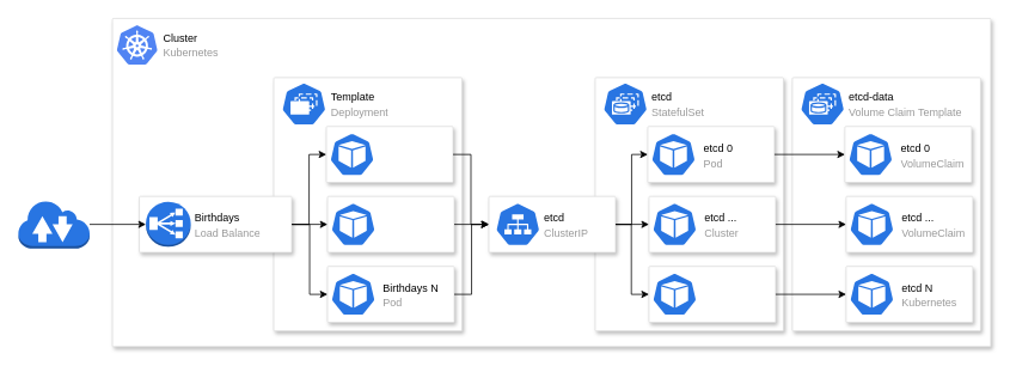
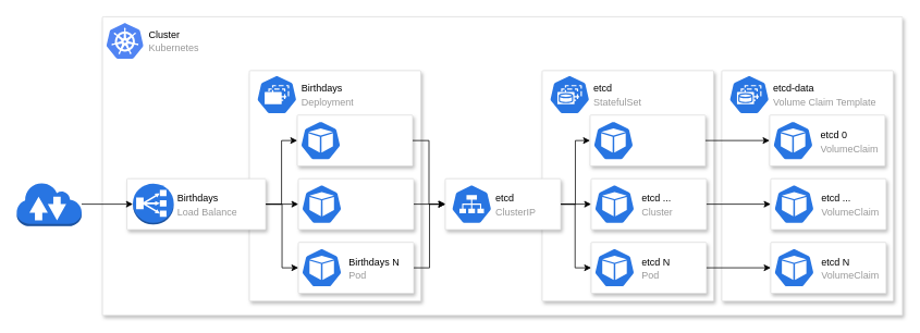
  <mxCell id="0" />
  <mxCell id="1" parent="0" />
  <mxCell id="2" value="" style="strokeColor=#dddddd;shadow=1;strokeWidth=1;rounded=1;absoluteArcSize=1;arcSize=2;" vertex="1" parent="1"><mxGeometry x="125" y="20" width="980" height="366" as="geometry" /></mxCell>
  <mxCell id="3" value="&lt;font color=&quot;#000000&quot;&gt;Cluster&lt;/font&gt;&lt;br&gt;Kubernetes" style="sketch=0;dashed=0;connectable=0;html=1;fillColor=#5184F3;strokeColor=none;shape=mxgraph.gcp2.kubernetes_logo;part=1;labelPosition=right;verticalLabelPosition=middle;align=left;verticalAlign=middle;spacingLeft=5;fontColor=#999999;fontSize=12;" vertex="1" parent="2"><mxGeometry width="45" height="43.65" relative="1" as="geometry"><mxPoint x="5" y="7.675" as="offset" /></mxGeometry></mxCell>
  <mxCell id="4" value="" style="strokeColor=#dddddd;shadow=1;strokeWidth=1;rounded=1;absoluteArcSize=1;arcSize=2;" vertex="1" parent="1"><mxGeometry x="305" y="86" width="210" height="282.44" as="geometry" /></mxCell>
- <mxCell id="5" value="&lt;h1 style=&quot;line-height: 0.7&quot;&gt;&lt;font color=&quot;#000000&quot; style=&quot;font-size: 12px ; font-weight: 400&quot;&gt;Template&lt;/font&gt;&lt;br style=&quot;font-size: 12px ; font-weight: 400 ; color: rgb(153 , 153 , 153)&quot;&gt;&lt;span style=&quot;font-size: 12px ; font-weight: 400 ; color: rgb(153 , 153 , 153) ; line-height: 1&quot;&gt;Deployment&lt;/span&gt;&lt;br&gt;&lt;/h1&gt;" style="text;html=1;strokeColor=none;fillColor=none;spacing=5;spacingTop=-20;whiteSpace=wrap;overflow=hidden;rounded=0;align=left;" vertex="1" parent="1"><mxGeometry x="363.667" y="90.44" width="124.0" height="50" as="geometry" /></mxCell>
+ <mxCell id="5" value="&lt;h1 style=&quot;line-height: 0.7&quot;&gt;&lt;font color=&quot;#000000&quot; style=&quot;font-size: 12px ; font-weight: 400&quot;&gt;Birthdays&lt;/font&gt;&lt;br style=&quot;font-size: 12px ; font-weight: 400 ; color: rgb(153 , 153 , 153)&quot;&gt;&lt;span style=&quot;font-size: 12px ; font-weight: 400 ; color: rgb(153 , 153 , 153) ; line-height: 1&quot;&gt;Deployment&lt;/span&gt;&lt;br&gt;&lt;/h1&gt;" style="text;html=1;strokeColor=none;fillColor=none;spacing=5;spacingTop=-20;whiteSpace=wrap;overflow=hidden;rounded=0;align=left;" vertex="1" parent="1"><mxGeometry x="363.667" y="90.44" width="124.0" height="50" as="geometry" /></mxCell>
  <mxCell id="6" value="" style="strokeColor=#dddddd;shadow=1;strokeWidth=1;rounded=1;absoluteArcSize=1;arcSize=2;" vertex="1" parent="1"><mxGeometry x="363.67" y="140.44" width="141.33" height="62.44" as="geometry" /></mxCell>
  <mxCell id="7" value="" style="sketch=0;html=1;dashed=0;whitespace=wrap;fillColor=#2875E2;strokeColor=#ffffff;points=[[0.005,0.63,0],[0.1,0.2,0],[0.9,0.2,0],[0.5,0,0],[0.995,0.63,0],[0.72,0.99,0],[0.5,1,0],[0.28,0.99,0]];shape=mxgraph.kubernetes.icon;prIcon=pod" vertex="1" parent="1"><mxGeometry x="367.33" y="146.66" width="50" height="50" as="geometry" /></mxCell>
  <mxCell id="8" value="" style="endArrow=classic;html=1;rounded=0;fontSize=12;entryX=0;entryY=0.5;entryDx=0;entryDy=0;edgeStyle=orthogonalEdgeStyle;exitX=1;exitY=0.5;exitDx=0;exitDy=0;" edge="1" parent="1" source="15" target="6"><mxGeometry width="50" height="50" relative="1" as="geometry"><mxPoint x="325" y="289.44" as="sourcePoint" /><mxPoint x="367.33" y="239.44" as="targetPoint" /></mxGeometry></mxCell>
  <mxCell id="9" value="" style="strokeColor=#dddddd;shadow=1;strokeWidth=1;rounded=1;absoluteArcSize=1;arcSize=2;" vertex="1" parent="1"><mxGeometry x="365" y="218.44" width="141.33" height="62.44" as="geometry" /></mxCell>
  <mxCell id="10" value="" style="sketch=0;html=1;dashed=0;whitespace=wrap;fillColor=#2875E2;strokeColor=#ffffff;points=[[0.005,0.63,0],[0.1,0.2,0],[0.9,0.2,0],[0.5,0,0],[0.995,0.63,0],[0.72,0.99,0],[0.5,1,0],[0.28,0.99,0]];shape=mxgraph.kubernetes.icon;prIcon=pod" vertex="1" parent="1"><mxGeometry x="368.66" y="224.66" width="50" height="50" as="geometry" /></mxCell>
  <mxCell id="11" value="" style="strokeColor=#dddddd;shadow=1;strokeWidth=1;rounded=1;absoluteArcSize=1;arcSize=2;" vertex="1" parent="1"><mxGeometry x="365" y="296.44" width="141.33" height="62.44" as="geometry" /></mxCell>
  <mxCell id="12" value="&lt;h1 style=&quot;line-height: 0.7&quot;&gt;&lt;font color=&quot;#000000&quot; style=&quot;font-size: 12px ; font-weight: 400&quot;&gt;Birthdays N&lt;/font&gt;&lt;br style=&quot;font-size: 12px ; font-weight: 400 ; color: rgb(153 , 153 , 153)&quot;&gt;&lt;span style=&quot;font-size: 12px ; font-weight: 400 ; color: rgb(153 , 153 , 153) ; line-height: 1&quot;&gt;Pod&lt;/span&gt;&lt;br&gt;&lt;/h1&gt;" style="text;html=1;strokeColor=none;fillColor=none;spacing=5;spacingTop=-20;whiteSpace=wrap;overflow=hidden;rounded=0;align=left;" vertex="1" parent="1"><mxGeometry x="422.33" y="302.66" width="72.67" height="50" as="geometry" /></mxCell>
  <mxCell id="13" value="" style="sketch=0;html=1;dashed=0;whitespace=wrap;fillColor=#2875E2;strokeColor=#ffffff;points=[[0.005,0.63,0],[0.1,0.2,0],[0.9,0.2,0],[0.5,0,0],[0.995,0.63,0],[0.72,0.99,0],[0.5,1,0],[0.28,0.99,0]];shape=mxgraph.kubernetes.icon;prIcon=pod" vertex="1" parent="1"><mxGeometry x="368.66" y="302.66" width="50" height="50" as="geometry" /></mxCell>
  <mxCell id="14" value="" style="group" vertex="1" connectable="0" parent="1"><mxGeometry x="155" y="218.44" width="170" height="62.44" as="geometry" /></mxCell>
  <mxCell id="15" value="" style="strokeColor=#dddddd;shadow=1;strokeWidth=1;rounded=1;absoluteArcSize=1;arcSize=2;" vertex="1" parent="14"><mxGeometry width="170" height="62.44" as="geometry" /></mxCell>
  <mxCell id="16" value="" style="outlineConnect=0;dashed=0;verticalLabelPosition=bottom;verticalAlign=top;align=center;html=1;shape=mxgraph.aws3.classic_load_balancer;fillColor=#2875E2;strokeColor=#001DBC;fontColor=#ffffff;" vertex="1" parent="14"><mxGeometry x="7.33" y="6.22" width="50.0" height="50" as="geometry" /></mxCell>
  <mxCell id="17" value="&lt;h1 style=&quot;line-height: 0.7&quot;&gt;&lt;font color=&quot;#000000&quot; style=&quot;font-size: 12px ; font-weight: 400&quot;&gt;Birthdays&lt;/font&gt;&lt;br style=&quot;font-size: 12px ; font-weight: 400 ; color: rgb(153 , 153 , 153)&quot;&gt;&lt;font color=&quot;#999999&quot;&gt;&lt;span style=&quot;font-size: 12px ; font-weight: 400&quot;&gt;Load Balance&lt;/span&gt;&lt;/font&gt;&lt;/h1&gt;" style="text;html=1;strokeColor=none;fillColor=none;spacing=5;spacingTop=-20;whiteSpace=wrap;overflow=hidden;rounded=0;align=left;" vertex="1" parent="14"><mxGeometry x="57.33" y="6.22" width="82.67" height="50" as="geometry" /></mxCell>
  <mxCell id="18" value="" style="endArrow=classic;html=1;rounded=0;fontSize=12;entryX=0;entryY=0.5;entryDx=0;entryDy=0;edgeStyle=orthogonalEdgeStyle;exitX=1;exitY=0.5;exitDx=0;exitDy=0;" edge="1" parent="1" source="15" target="11"><mxGeometry width="50" height="50" relative="1" as="geometry"><mxPoint x="335" y="259.66" as="sourcePoint" /><mxPoint x="373.67" y="181.66" as="targetPoint" /><Array as="points"><mxPoint x="345" y="250" /><mxPoint x="345" y="328" /></Array></mxGeometry></mxCell>
  <mxCell id="19" value="" style="endArrow=classic;html=1;rounded=0;fontSize=12;entryX=0;entryY=0.5;entryDx=0;entryDy=0;exitX=1;exitY=0.5;exitDx=0;exitDy=0;" edge="1" parent="1" source="15" target="9"><mxGeometry width="50" height="50" relative="1" as="geometry"><mxPoint x="345" y="436" as="sourcePoint" /><mxPoint x="395" y="386" as="targetPoint" /></mxGeometry></mxCell>
  <mxCell id="20" value="" style="sketch=0;html=1;dashed=0;whitespace=wrap;fillColor=#2875E2;strokeColor=#ffffff;points=[[0.005,0.63,0],[0.1,0.2,0],[0.9,0.2,0],[0.5,0,0],[0.995,0.63,0],[0.72,0.99,0],[0.5,1,0],[0.28,0.99,0]];shape=mxgraph.kubernetes.icon;prIcon=rs;fontSize=12;align=left;" vertex="1" parent="1"><mxGeometry x="313.67" y="90.44" width="50" height="50" as="geometry" /></mxCell>
  <mxCell id="21" value="" style="group" vertex="1" connectable="0" parent="1"><mxGeometry x="595" y="86" width="400" height="282.44" as="geometry" /></mxCell>
  <mxCell id="22" value="" style="strokeColor=#dddddd;shadow=1;strokeWidth=1;rounded=1;absoluteArcSize=1;arcSize=2;" vertex="1" parent="21"><mxGeometry x="68.67" width="210" height="282.44" as="geometry" /></mxCell>
  <mxCell id="23" value="&lt;h1 style=&quot;line-height: 0.7&quot;&gt;&lt;font color=&quot;#000000&quot; style=&quot;font-size: 12px ; font-weight: 400&quot;&gt;etcd&lt;/font&gt;&lt;br style=&quot;font-size: 12px ; font-weight: 400 ; color: rgb(153 , 153 , 153)&quot;&gt;&lt;span style=&quot;font-size: 12px ; font-weight: 400 ; color: rgb(153 , 153 , 153) ; line-height: 1&quot;&gt;StatefulSet&lt;/span&gt;&lt;br&gt;&lt;/h1&gt;" style="text;html=1;strokeColor=none;fillColor=none;spacing=5;spacingTop=-20;whiteSpace=wrap;overflow=hidden;rounded=0;align=left;" vertex="1" parent="21"><mxGeometry x="127.337" y="4.44" width="124.0" height="50" as="geometry" /></mxCell>
  <mxCell id="24" value="" style="strokeColor=#dddddd;shadow=1;strokeWidth=1;rounded=1;absoluteArcSize=1;arcSize=2;" vertex="1" parent="21"><mxGeometry x="127.34" y="54.44" width="141.33" height="62.44" as="geometry" /></mxCell>
- <mxCell id="25" value="&lt;h1 style=&quot;line-height: 0.7&quot;&gt;&lt;font color=&quot;#000000&quot; style=&quot;font-size: 12px ; font-weight: 400&quot;&gt;etcd 0&lt;/font&gt;&lt;br style=&quot;font-size: 12px ; font-weight: 400 ; color: rgb(153 , 153 , 153)&quot;&gt;&lt;span style=&quot;font-size: 12px ; font-weight: 400 ; color: rgb(153 , 153 , 153) ; line-height: 1&quot;&gt;Pod&lt;/span&gt;&lt;br&gt;&lt;/h1&gt;" style="text;html=1;strokeColor=none;fillColor=none;spacing=5;spacingTop=-20;whiteSpace=wrap;overflow=hidden;rounded=0;align=left;" vertex="1" parent="21"><mxGeometry x="184.67" y="60.66" width="54" height="50" as="geometry" /></mxCell>
  <mxCell id="26" value="" style="sketch=0;html=1;dashed=0;whitespace=wrap;fillColor=#2875E2;strokeColor=#ffffff;points=[[0.005,0.63,0],[0.1,0.2,0],[0.9,0.2,0],[0.5,0,0],[0.995,0.63,0],[0.72,0.99,0],[0.5,1,0],[0.28,0.99,0]];shape=mxgraph.kubernetes.icon;prIcon=pod" vertex="1" parent="21"><mxGeometry x="131.0" y="60.66" width="50" height="50" as="geometry" /></mxCell>
  <mxCell id="27" value="" style="endArrow=classic;html=1;rounded=0;fontSize=12;entryX=0;entryY=0.5;entryDx=0;entryDy=0;edgeStyle=orthogonalEdgeStyle;exitX=1;exitY=0.5;exitDx=0;exitDy=0;" edge="1" parent="21" source="35" target="24"><mxGeometry width="50" height="50" relative="1" as="geometry"><mxPoint x="94" y="164" as="sourcePoint" /><mxPoint x="131.0" y="153.44" as="targetPoint" /></mxGeometry></mxCell>
  <mxCell id="28" value="" style="strokeColor=#dddddd;shadow=1;strokeWidth=1;rounded=1;absoluteArcSize=1;arcSize=2;" vertex="1" parent="21"><mxGeometry x="128.67" y="132.44" width="141.33" height="62.44" as="geometry" /></mxCell>
  <mxCell id="29" value="&lt;h1 style=&quot;line-height: 0.7&quot;&gt;&lt;font color=&quot;#000000&quot; style=&quot;font-size: 12px ; font-weight: 400&quot;&gt;etcd ...&lt;/font&gt;&lt;br style=&quot;font-size: 12px ; font-weight: 400 ; color: rgb(153 , 153 , 153)&quot;&gt;&lt;span style=&quot;font-size: 12px ; font-weight: 400 ; color: rgb(153 , 153 , 153) ; line-height: 1&quot;&gt;Cluster&lt;/span&gt;&lt;br&gt;&lt;/h1&gt;" style="text;html=1;strokeColor=none;fillColor=none;spacing=5;spacingTop=-20;whiteSpace=wrap;overflow=hidden;rounded=0;align=left;" vertex="1" parent="21"><mxGeometry x="186" y="138.66" width="52.67" height="50" as="geometry" /></mxCell>
  <mxCell id="30" value="" style="sketch=0;html=1;dashed=0;whitespace=wrap;fillColor=#2875E2;strokeColor=#ffffff;points=[[0.005,0.63,0],[0.1,0.2,0],[0.9,0.2,0],[0.5,0,0],[0.995,0.63,0],[0.72,0.99,0],[0.5,1,0],[0.28,0.99,0]];shape=mxgraph.kubernetes.icon;prIcon=pod" vertex="1" parent="21"><mxGeometry x="132.33" y="138.66" width="50" height="50" as="geometry" /></mxCell>
  <mxCell id="31" value="" style="strokeColor=#dddddd;shadow=1;strokeWidth=1;rounded=1;absoluteArcSize=1;arcSize=2;" vertex="1" parent="21"><mxGeometry x="128.67" y="210.44" width="141.33" height="62.44" as="geometry" /></mxCell>
+ <mxCell id="32" value="&lt;h1 style=&quot;line-height: 0.7&quot;&gt;&lt;font color=&quot;#000000&quot; style=&quot;font-size: 12px ; font-weight: 400&quot;&gt;etcd N&lt;/font&gt;&lt;br style=&quot;font-size: 12px ; font-weight: 400 ; color: rgb(153 , 153 , 153)&quot;&gt;&lt;span style=&quot;font-size: 12px ; font-weight: 400 ; color: rgb(153 , 153 , 153) ; line-height: 1&quot;&gt;Pod&lt;/span&gt;&lt;br&gt;&lt;/h1&gt;" style="text;html=1;strokeColor=none;fillColor=none;spacing=5;spacingTop=-20;whiteSpace=wrap;overflow=hidden;rounded=0;align=left;" vertex="1" parent="21"><mxGeometry x="186" y="216.66" width="52.67" height="50" as="geometry" /></mxCell>
  <mxCell id="33" value="" style="sketch=0;html=1;dashed=0;whitespace=wrap;fillColor=#2875E2;strokeColor=#ffffff;points=[[0.005,0.63,0],[0.1,0.2,0],[0.9,0.2,0],[0.5,0,0],[0.995,0.63,0],[0.72,0.99,0],[0.5,1,0],[0.28,0.99,0]];shape=mxgraph.kubernetes.icon;prIcon=pod" vertex="1" parent="21"><mxGeometry x="132.33" y="216.66" width="50" height="50" as="geometry" /></mxCell>
  <mxCell id="34" value="" style="group" vertex="1" connectable="0" parent="21"><mxGeometry x="10" y="132.44" width="170" height="62.44" as="geometry" /></mxCell>
  <mxCell id="35" value="" style="strokeColor=#dddddd;shadow=1;strokeWidth=1;rounded=1;absoluteArcSize=1;arcSize=2;" vertex="1" parent="34"><mxGeometry x="-60" width="141.33" height="62.44" as="geometry" /></mxCell>
  <mxCell id="36" value="&lt;h1 style=&quot;line-height: 0.7&quot;&gt;&lt;font color=&quot;#000000&quot; style=&quot;font-size: 12px ; font-weight: 400&quot;&gt;etcd&lt;/font&gt;&lt;br style=&quot;font-size: 12px ; font-weight: 400 ; color: rgb(153 , 153 , 153)&quot;&gt;&lt;font color=&quot;#999999&quot;&gt;&lt;span style=&quot;font-size: 12px ; font-weight: 400&quot;&gt;ClusterIP&lt;/span&gt;&lt;/font&gt;&lt;/h1&gt;" style="text;html=1;strokeColor=none;fillColor=none;spacing=5;spacingTop=-20;whiteSpace=wrap;overflow=hidden;rounded=0;align=left;" vertex="1" parent="34"><mxGeometry x="-2.67" y="6.22" width="62.67" height="50" as="geometry" /></mxCell>
  <mxCell id="37" value="" style="sketch=0;html=1;dashed=0;whitespace=wrap;fillColor=#2875E2;strokeColor=#ffffff;points=[[0.005,0.63,0],[0.1,0.2,0],[0.9,0.2,0],[0.5,0,0],[0.995,0.63,0],[0.72,0.99,0],[0.5,1,0],[0.28,0.99,0]];shape=mxgraph.kubernetes.icon;prIcon=svc;fontSize=12;align=left;" vertex="1" parent="34"><mxGeometry x="-52.67" y="6.22" width="50" height="50" as="geometry" /></mxCell>
  <mxCell id="38" value="" style="endArrow=classic;html=1;rounded=0;fontSize=12;entryX=0;entryY=0.5;entryDx=0;entryDy=0;edgeStyle=orthogonalEdgeStyle;exitX=1;exitY=0.5;exitDx=0;exitDy=0;" edge="1" parent="21" source="35" target="31"><mxGeometry width="50" height="50" relative="1" as="geometry"><mxPoint x="109" y="164" as="sourcePoint" /><mxPoint x="137.34" y="95.66" as="targetPoint" /><Array as="points"><mxPoint x="109" y="164" /><mxPoint x="109" y="242" /></Array></mxGeometry></mxCell>
  <mxCell id="39" value="" style="endArrow=classic;html=1;rounded=0;fontSize=12;entryX=0;entryY=0.5;entryDx=0;entryDy=0;exitX=1;exitY=0.5;exitDx=0;exitDy=0;" edge="1" parent="21" source="35" target="28"><mxGeometry width="50" height="50" relative="1" as="geometry"><mxPoint x="100" y="164" as="sourcePoint" /><mxPoint x="158.67" y="300" as="targetPoint" /></mxGeometry></mxCell>
  <mxCell id="40" value="" style="sketch=0;html=1;dashed=0;whitespace=wrap;fillColor=#2875E2;strokeColor=#ffffff;points=[[0.005,0.63,0],[0.1,0.2,0],[0.9,0.2,0],[0.5,0,0],[0.995,0.63,0],[0.72,0.99,0],[0.5,1,0],[0.28,0.99,0]];shape=mxgraph.kubernetes.icon;prIcon=sts;fontSize=12;align=left;" vertex="1" parent="21"><mxGeometry x="77.34" y="4.44" width="50" height="50" as="geometry" /></mxCell>
  <mxCell id="41" value="" style="endArrow=classic;html=1;rounded=0;fontSize=12;entryX=0;entryY=0.5;entryDx=0;entryDy=0;edgeStyle=orthogonalEdgeStyle;exitX=1;exitY=0.5;exitDx=0;exitDy=0;" edge="1" parent="1" source="6" target="35"><mxGeometry width="50" height="50" relative="1" as="geometry"><mxPoint x="335" y="259.66" as="sourcePoint" /><mxPoint x="373.67" y="181.66" as="targetPoint" /><Array as="points"><mxPoint x="525" y="172" /><mxPoint x="525" y="250" /></Array></mxGeometry></mxCell>
  <mxCell id="42" value="" style="endArrow=classic;html=1;rounded=0;fontSize=12;entryX=0;entryY=0.5;entryDx=0;entryDy=0;edgeStyle=orthogonalEdgeStyle;exitX=1;exitY=0.5;exitDx=0;exitDy=0;" edge="1" parent="1" source="11" target="35"><mxGeometry width="50" height="50" relative="1" as="geometry"><mxPoint x="550" y="328" as="sourcePoint" /><mxPoint x="383.67" y="191.66" as="targetPoint" /></mxGeometry></mxCell>
  <mxCell id="43" value="" style="endArrow=classic;html=1;rounded=0;fontSize=12;entryX=0;entryY=0.5;entryDx=0;entryDy=0;exitX=1;exitY=0.5;exitDx=0;exitDy=0;" edge="1" parent="1" source="9" target="35"><mxGeometry width="50" height="50" relative="1" as="geometry"><mxPoint x="445" y="466" as="sourcePoint" /><mxPoint x="495" y="416" as="targetPoint" /></mxGeometry></mxCell>
  <mxCell id="44" value="" style="strokeColor=#dddddd;shadow=1;strokeWidth=1;rounded=1;absoluteArcSize=1;arcSize=2;" vertex="1" parent="1"><mxGeometry x="883.67" y="86" width="210" height="282.44" as="geometry" /></mxCell>
  <mxCell id="45" value="&lt;h1 style=&quot;line-height: 0.7&quot;&gt;&lt;font color=&quot;#000000&quot; style=&quot;font-size: 12px ; font-weight: 400&quot;&gt;etcd-data&lt;/font&gt;&lt;br style=&quot;font-size: 12px ; font-weight: 400 ; color: rgb(153 , 153 , 153)&quot;&gt;&lt;span style=&quot;font-size: 12px ; font-weight: 400 ; color: rgb(153 , 153 , 153) ; line-height: 1&quot;&gt;Volume Claim Template&lt;/span&gt;&lt;br&gt;&lt;/h1&gt;" style="text;html=1;strokeColor=none;fillColor=none;spacing=5;spacingTop=-20;whiteSpace=wrap;overflow=hidden;rounded=0;align=left;" vertex="1" parent="1"><mxGeometry x="942.34" y="90.44" width="142.66" height="50" as="geometry" /></mxCell>
  <mxCell id="46" value="" style="strokeColor=#dddddd;shadow=1;strokeWidth=1;rounded=1;absoluteArcSize=1;arcSize=2;" vertex="1" parent="1"><mxGeometry x="942.34" y="140.44" width="141.33" height="62.44" as="geometry" /></mxCell>
  <mxCell id="47" value="&lt;h1 style=&quot;line-height: 0.7&quot;&gt;&lt;font color=&quot;#000000&quot; style=&quot;font-size: 12px ; font-weight: 400&quot;&gt;etcd 0&lt;/font&gt;&lt;br style=&quot;font-size: 12px ; font-weight: 400 ; color: rgb(153 , 153 , 153)&quot;&gt;&lt;span style=&quot;font-size: 12px ; font-weight: 400 ; color: rgb(153 , 153 , 153) ; line-height: 1&quot;&gt;VolumeClaim&lt;/span&gt;&lt;br&gt;&lt;/h1&gt;" style="text;html=1;strokeColor=none;fillColor=none;spacing=5;spacingTop=-20;whiteSpace=wrap;overflow=hidden;rounded=0;align=left;" vertex="1" parent="1"><mxGeometry x="999.67" y="146.66" width="84" height="50" as="geometry" /></mxCell>
  <mxCell id="48" value="" style="sketch=0;html=1;dashed=0;whitespace=wrap;fillColor=#2875E2;strokeColor=#ffffff;points=[[0.005,0.63,0],[0.1,0.2,0],[0.9,0.2,0],[0.5,0,0],[0.995,0.63,0],[0.72,0.99,0],[0.5,1,0],[0.28,0.99,0]];shape=mxgraph.kubernetes.icon;prIcon=pod" vertex="1" parent="1"><mxGeometry x="946" y="146.66" width="50" height="50" as="geometry" /></mxCell>
  <mxCell id="49" value="" style="strokeColor=#dddddd;shadow=1;strokeWidth=1;rounded=1;absoluteArcSize=1;arcSize=2;" vertex="1" parent="1"><mxGeometry x="943.67" y="218.44" width="141.33" height="62.44" as="geometry" /></mxCell>
  <mxCell id="50" value="&lt;h1 style=&quot;line-height: 0.7&quot;&gt;&lt;font color=&quot;#000000&quot; style=&quot;font-size: 12px ; font-weight: 400&quot;&gt;etcd ...&lt;/font&gt;&lt;br style=&quot;font-size: 12px ; font-weight: 400 ; color: rgb(153 , 153 , 153)&quot;&gt;&lt;span style=&quot;font-size: 12px ; font-weight: 400 ; color: rgb(153 , 153 , 153) ; line-height: 1&quot;&gt;VolumeClaim&lt;/span&gt;&lt;br&gt;&lt;/h1&gt;" style="text;html=1;strokeColor=none;fillColor=none;spacing=5;spacingTop=-20;whiteSpace=wrap;overflow=hidden;rounded=0;align=left;" vertex="1" parent="1"><mxGeometry x="1001" y="224.66" width="104" height="50" as="geometry" /></mxCell>
  <mxCell id="51" value="" style="sketch=0;html=1;dashed=0;whitespace=wrap;fillColor=#2875E2;strokeColor=#ffffff;points=[[0.005,0.63,0],[0.1,0.2,0],[0.9,0.2,0],[0.5,0,0],[0.995,0.63,0],[0.72,0.99,0],[0.5,1,0],[0.28,0.99,0]];shape=mxgraph.kubernetes.icon;prIcon=pod" vertex="1" parent="1"><mxGeometry x="947.33" y="224.66" width="50" height="50" as="geometry" /></mxCell>
  <mxCell id="52" value="" style="strokeColor=#dddddd;shadow=1;strokeWidth=1;rounded=1;absoluteArcSize=1;arcSize=2;" vertex="1" parent="1"><mxGeometry x="943.67" y="296.44" width="141.33" height="62.44" as="geometry" /></mxCell>
- <mxCell id="53" value="&lt;h1 style=&quot;line-height: 0.7&quot;&gt;&lt;font color=&quot;#000000&quot; style=&quot;font-size: 12px ; font-weight: 400&quot;&gt;etcd N&lt;/font&gt;&lt;br style=&quot;font-size: 12px ; font-weight: 400 ; color: rgb(153 , 153 , 153)&quot;&gt;&lt;span style=&quot;font-size: 12px ; font-weight: 400 ; color: rgb(153 , 153 , 153) ; line-height: 1&quot;&gt;Kubernetes&lt;/span&gt;&lt;br&gt;&lt;/h1&gt;" style="text;html=1;strokeColor=none;fillColor=none;spacing=5;spacingTop=-20;whiteSpace=wrap;overflow=hidden;rounded=0;align=left;" vertex="1" parent="1"><mxGeometry x="1001" y="302.66" width="104" height="50" as="geometry" /></mxCell>
+ <mxCell id="53" value="&lt;h1 style=&quot;line-height: 0.7&quot;&gt;&lt;font color=&quot;#000000&quot; style=&quot;font-size: 12px ; font-weight: 400&quot;&gt;etcd N&lt;/font&gt;&lt;br style=&quot;font-size: 12px ; font-weight: 400 ; color: rgb(153 , 153 , 153)&quot;&gt;&lt;span style=&quot;font-size: 12px ; font-weight: 400 ; color: rgb(153 , 153 , 153) ; line-height: 1&quot;&gt;VolumeClaim&lt;/span&gt;&lt;br&gt;&lt;/h1&gt;" style="text;html=1;strokeColor=none;fillColor=none;spacing=5;spacingTop=-20;whiteSpace=wrap;overflow=hidden;rounded=0;align=left;" vertex="1" parent="1"><mxGeometry x="1001" y="302.66" width="104" height="50" as="geometry" /></mxCell>
  <mxCell id="54" value="" style="sketch=0;html=1;dashed=0;whitespace=wrap;fillColor=#2875E2;strokeColor=#ffffff;points=[[0.005,0.63,0],[0.1,0.2,0],[0.9,0.2,0],[0.5,0,0],[0.995,0.63,0],[0.72,0.99,0],[0.5,1,0],[0.28,0.99,0]];shape=mxgraph.kubernetes.icon;prIcon=pod" vertex="1" parent="1"><mxGeometry x="947.33" y="302.66" width="50" height="50" as="geometry" /></mxCell>
  <mxCell id="55" value="" style="endArrow=classic;html=1;rounded=0;fontSize=12;entryX=0;entryY=0.5;entryDx=0;entryDy=0;exitX=1;exitY=0.5;exitDx=0;exitDy=0;" edge="1" parent="1" target="49" source="28"><mxGeometry width="50" height="50" relative="1" as="geometry"><mxPoint x="1055" y="249.66" as="sourcePoint" /><mxPoint x="635" y="1106" as="targetPoint" /></mxGeometry></mxCell>
  <mxCell id="56" value="" style="sketch=0;html=1;dashed=0;whitespace=wrap;fillColor=#2875E2;strokeColor=#ffffff;points=[[0.005,0.63,0],[0.1,0.2,0],[0.9,0.2,0],[0.5,0,0],[0.995,0.63,0],[0.72,0.99,0],[0.5,1,0],[0.28,0.99,0]];shape=mxgraph.kubernetes.icon;prIcon=sts;fontSize=12;align=left;" vertex="1" parent="1"><mxGeometry x="892.34" y="90.44" width="50" height="50" as="geometry" /></mxCell>
  <mxCell id="57" value="" style="endArrow=classic;html=1;rounded=0;fontSize=12;entryX=0;entryY=0.5;entryDx=0;entryDy=0;exitX=1;exitY=0.5;exitDx=0;exitDy=0;" edge="1" parent="1" source="24" target="46"><mxGeometry width="50" height="50" relative="1" as="geometry"><mxPoint x="815" y="256" as="sourcePoint" /><mxPoint x="865" y="206" as="targetPoint" /></mxGeometry></mxCell>
  <mxCell id="58" value="" style="endArrow=classic;html=1;rounded=0;fontSize=12;entryX=0;entryY=0.5;entryDx=0;entryDy=0;exitX=1;exitY=0.5;exitDx=0;exitDy=0;" edge="1" parent="1" source="31" target="52"><mxGeometry width="50" height="50" relative="1" as="geometry"><mxPoint x="815" y="256" as="sourcePoint" /><mxPoint x="865" y="206" as="targetPoint" /></mxGeometry></mxCell>
  <mxCell id="59" value="" style="edgeStyle=orthogonalEdgeStyle;rounded=0;orthogonalLoop=1;jettySize=auto;html=1;fontSize=12;" edge="1" parent="1" source="60" target="16"><mxGeometry relative="1" as="geometry" /></mxCell>
  <mxCell id="60" value="" style="outlineConnect=0;dashed=0;verticalLabelPosition=bottom;verticalAlign=top;align=center;html=1;shape=mxgraph.aws3.internet_2;fillColor=#2875E2;gradientColor=none;fontSize=12;" vertex="1" parent="1"><mxGeometry x="20" y="222.66" width="79.5" height="54" as="geometry" /></mxCell>
